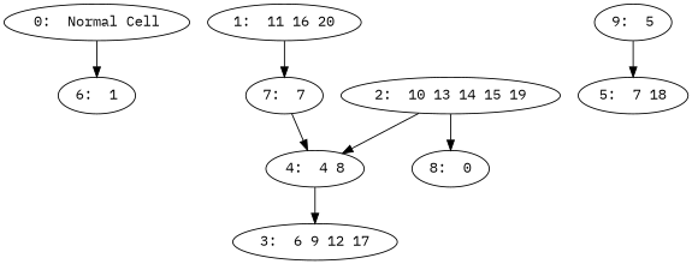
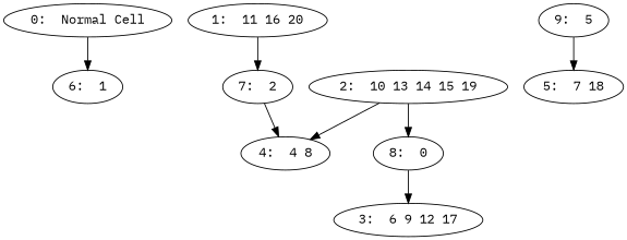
  digraph {
    fontname="IBM Plex Mono"
    node [fontname="IBM Plex Mono"]
    edge [fontname="IBM Plex Mono"]
    "0:  Normal Cell"
    "6:  1"
    "1:  11 16 20"
-   "7:  2" [label="7:  7"]
+   "7:  2"
    "4:  4 8"
    "2:  10 13 14 15 19"
    n7 [label="8:  0"]
    "3:  6 9 12 17"
    "9:  5"
    "5:  7 18"
    "0:  Normal Cell" -> "6:  1"
    "1:  11 16 20" -> "7:  2"
    "7:  2" -> "4:  4 8"
    "2:  10 13 14 15 19" -> "4:  4 8"
    "2:  10 13 14 15 19" -> n7
-   "4:  4 8" -> "3:  6 9 12 17"
+   n7 -> "3:  6 9 12 17"
    "9:  5" -> "5:  7 18"
  }
